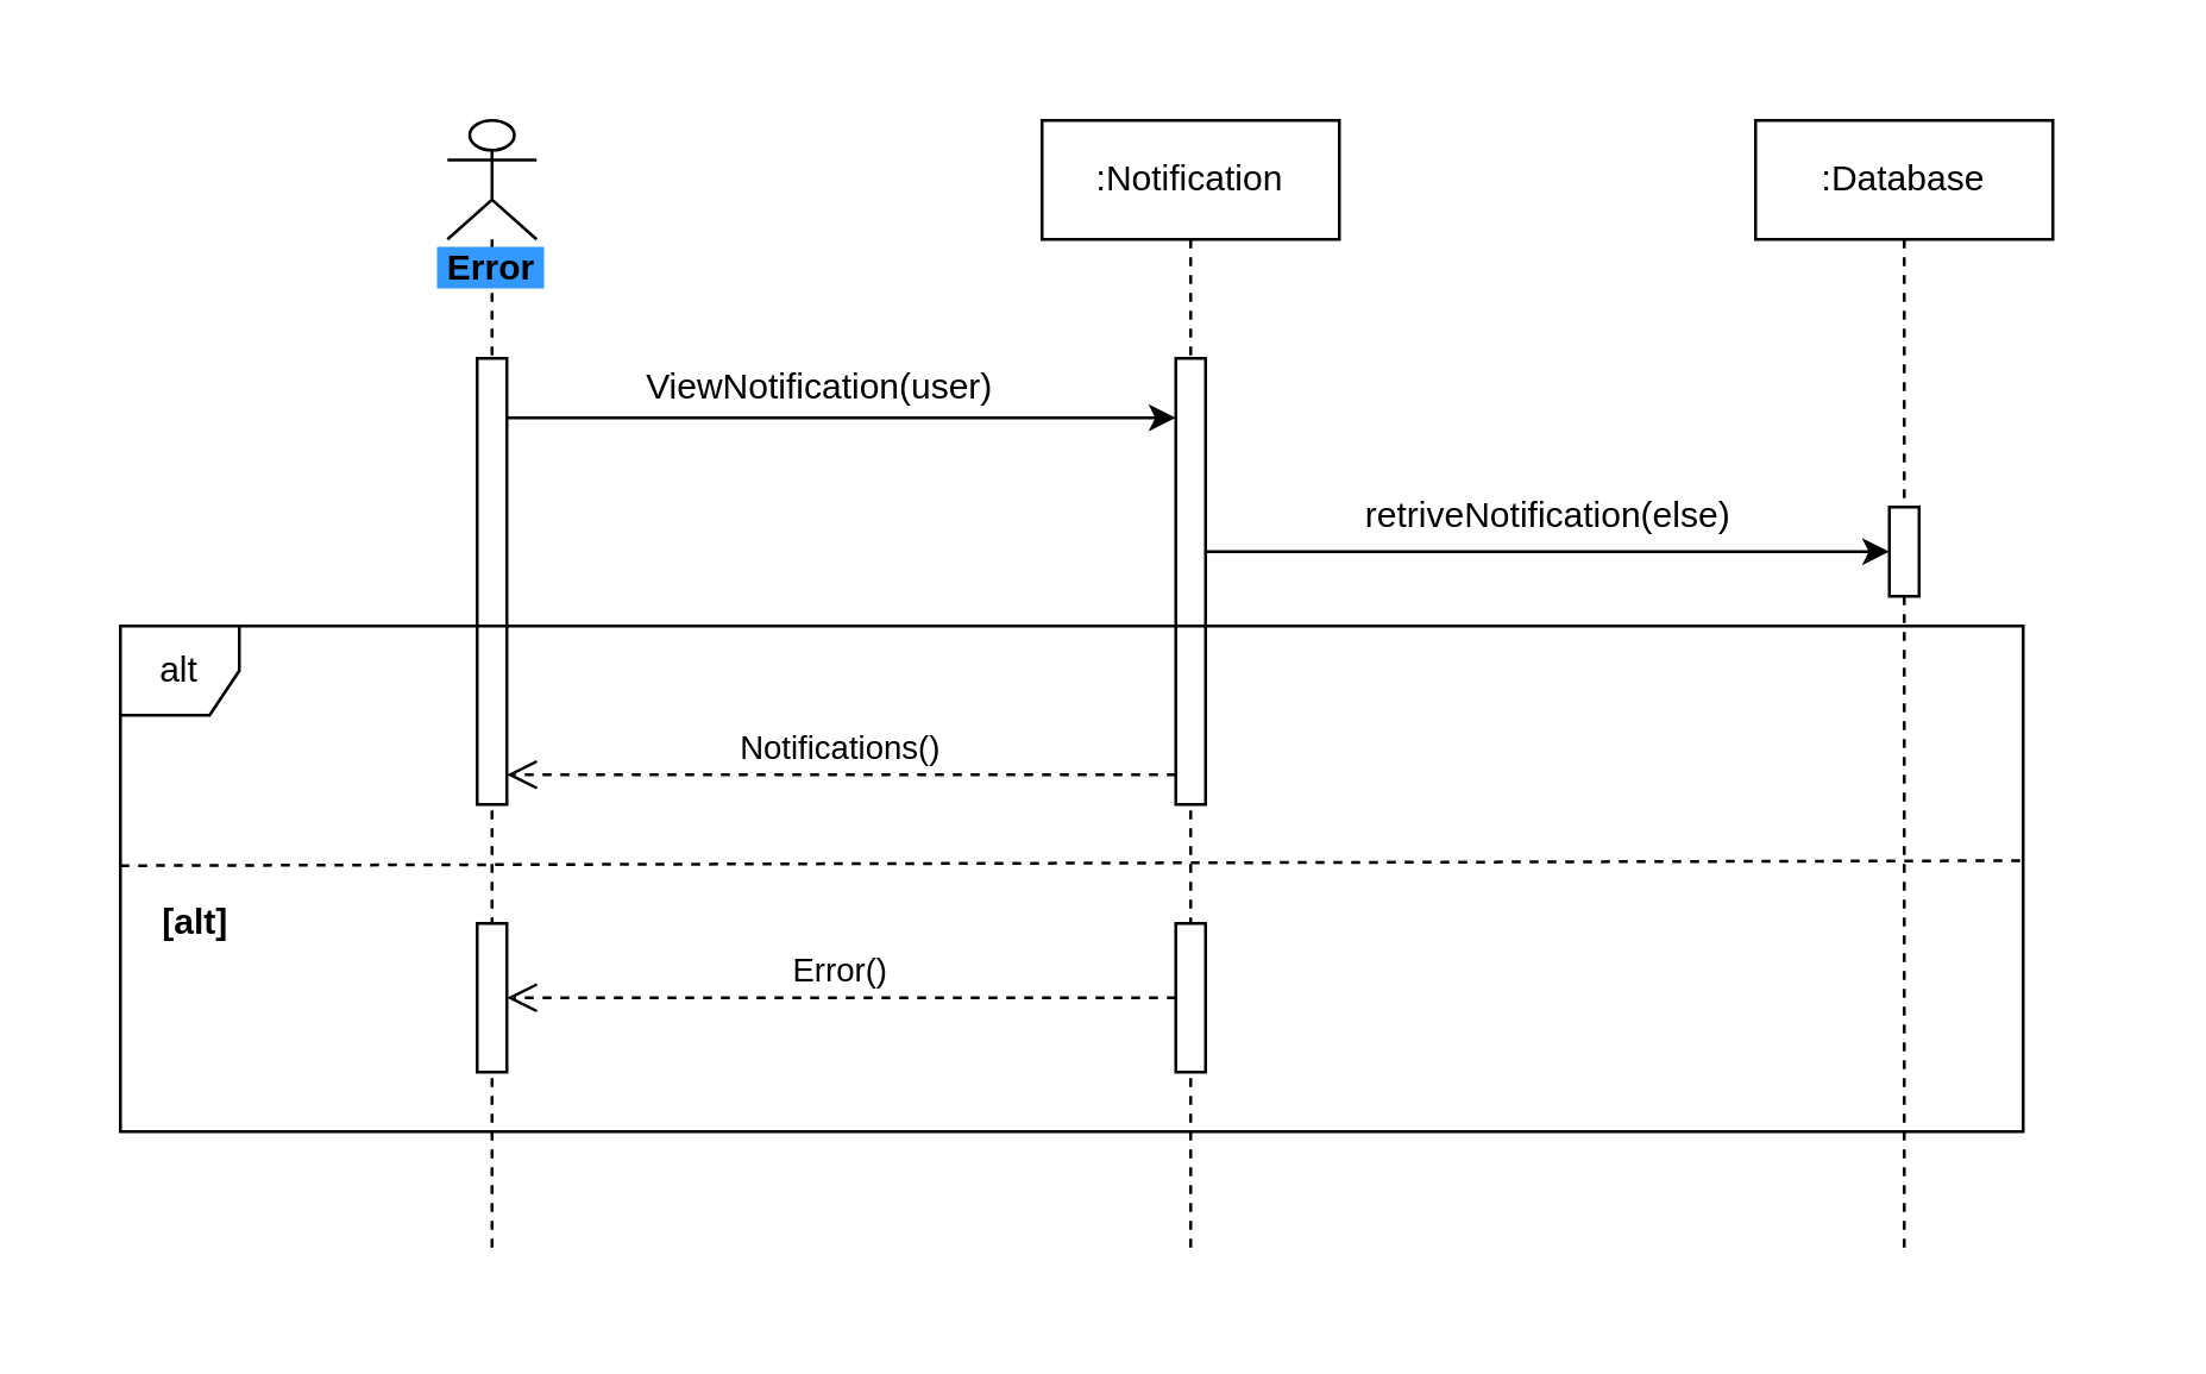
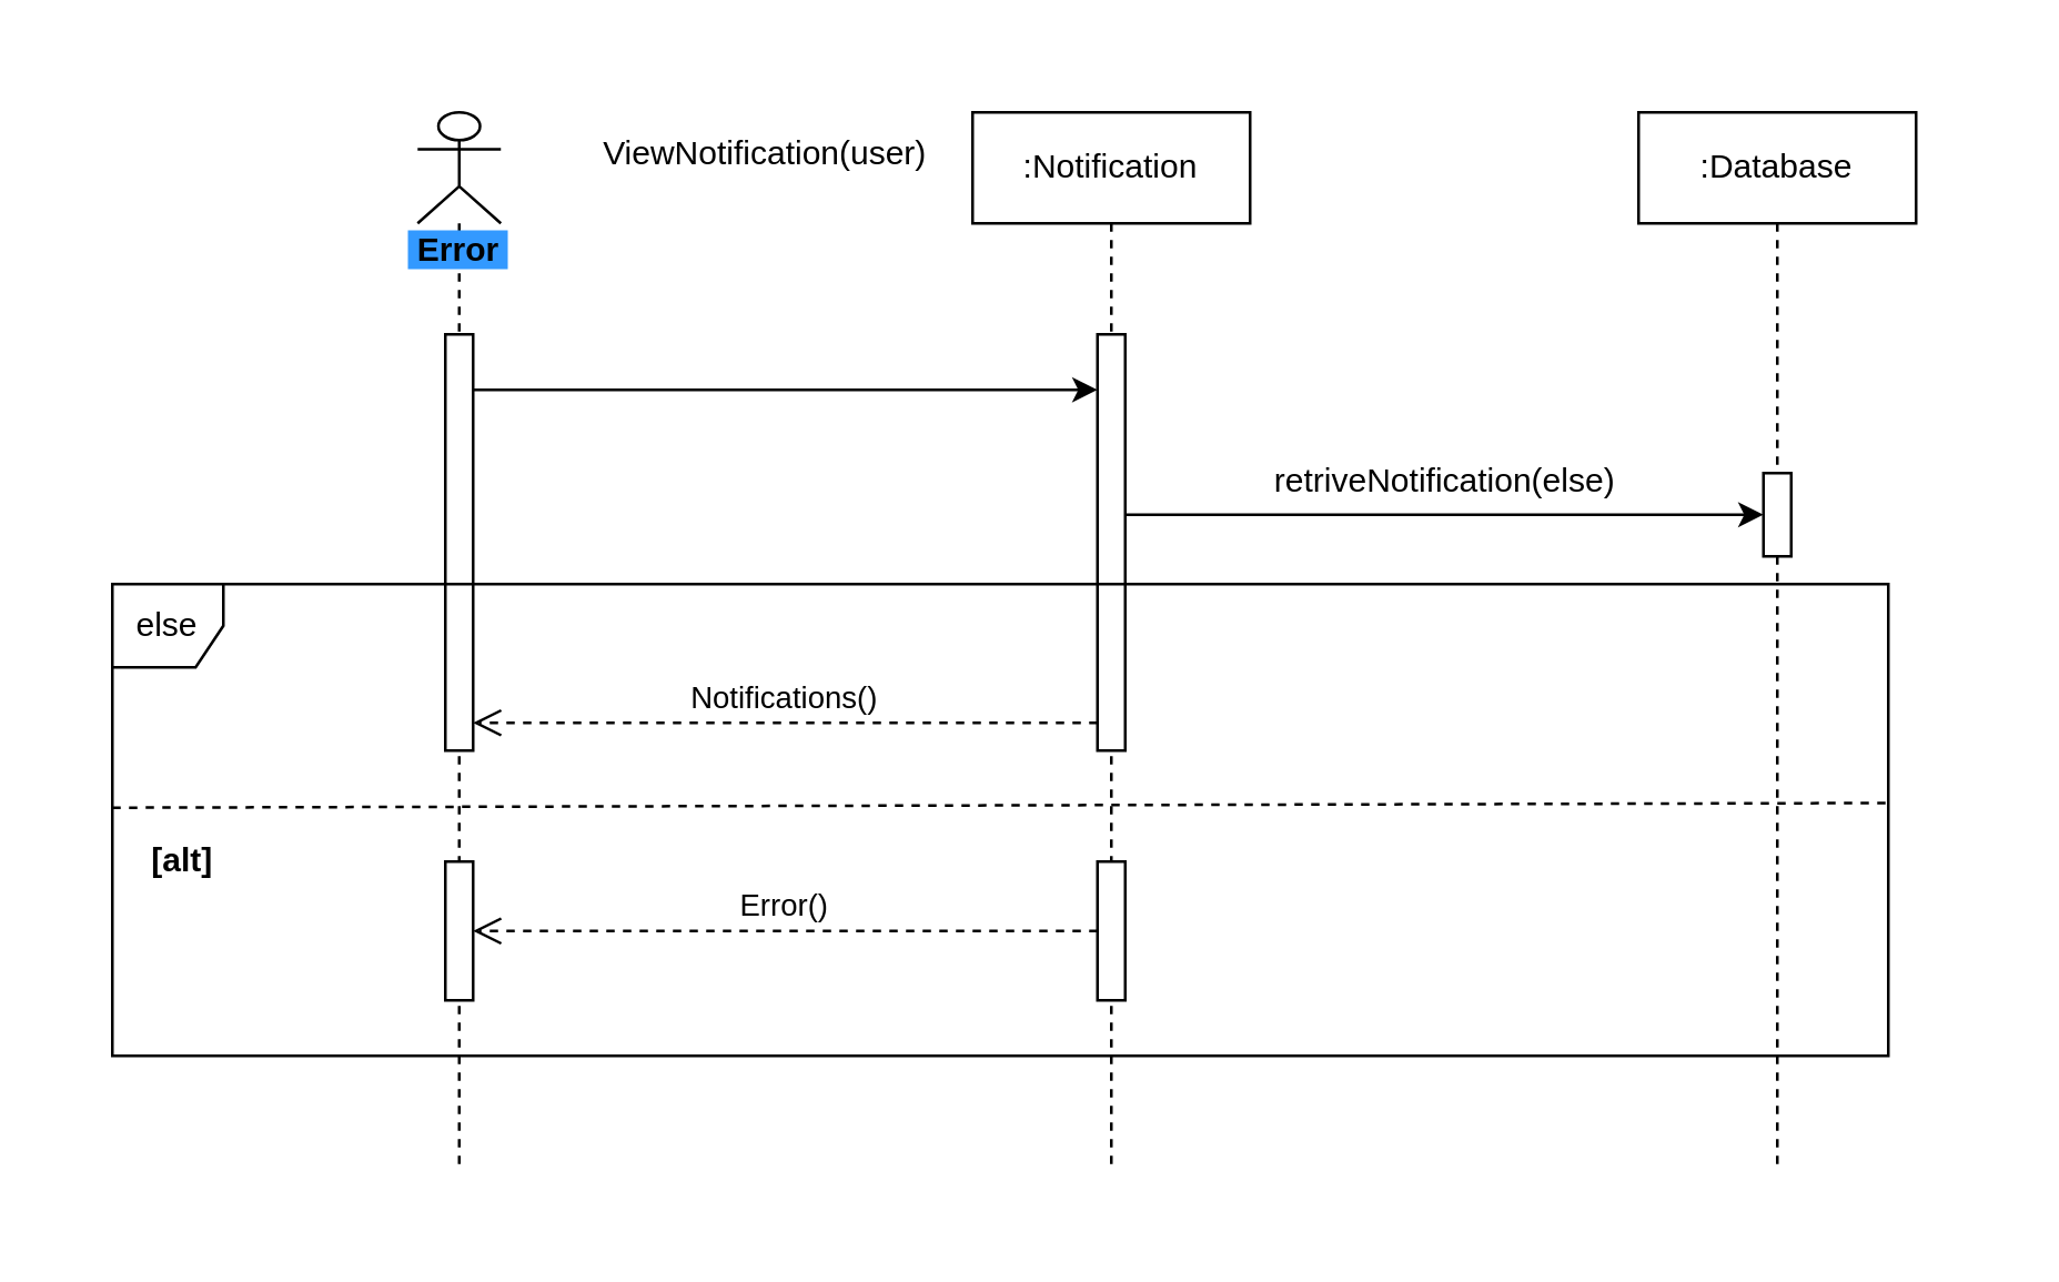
  <mxCell id="0" />
  <mxCell id="1" parent="0" />
  <mxCell id="2" value="" style="rounded=0;whiteSpace=wrap;html=1;strokeColor=none;" vertex="1" parent="1"><mxGeometry x="20" y="20" width="700" height="420" as="geometry" /></mxCell>
  <mxCell id="3" value="&lt;span style=&quot;background-color: rgb(51 , 153 , 255)&quot;&gt;&lt;b&gt;&amp;nbsp;Error&amp;nbsp;&lt;/b&gt;&lt;/span&gt;" style="shape=umlLifeline;participant=umlActor;perimeter=lifelinePerimeter;whiteSpace=wrap;html=1;container=1;collapsible=0;recursiveResize=0;verticalAlign=top;spacingTop=36;outlineConnect=0;" vertex="1" parent="1"><mxGeometry x="150" y="40" width="30" height="380" as="geometry" /></mxCell>
  <mxCell id="4" value="" style="html=1;points=[];perimeter=orthogonalPerimeter;" vertex="1" parent="3"><mxGeometry x="10" y="80" width="10" height="150" as="geometry" /></mxCell>
  <mxCell id="5" value="" style="html=1;points=[];perimeter=orthogonalPerimeter;" vertex="1" parent="3"><mxGeometry x="10" y="270" width="10" height="50" as="geometry" /></mxCell>
  <mxCell id="6" value=":Notification" style="shape=umlLifeline;perimeter=lifelinePerimeter;whiteSpace=wrap;html=1;container=1;collapsible=0;recursiveResize=0;outlineConnect=0;" vertex="1" parent="1"><mxGeometry x="350" y="40" width="100" height="380" as="geometry" /></mxCell>
  <mxCell id="7" value="" style="html=1;points=[];perimeter=orthogonalPerimeter;" vertex="1" parent="6"><mxGeometry x="45" y="80" width="10" height="150" as="geometry" /></mxCell>
  <mxCell id="8" value="" style="html=1;points=[];perimeter=orthogonalPerimeter;" vertex="1" parent="6"><mxGeometry x="45" y="270" width="10" height="50" as="geometry" /></mxCell>
  <mxCell id="9" value=":Database" style="shape=umlLifeline;perimeter=lifelinePerimeter;whiteSpace=wrap;html=1;container=1;collapsible=0;recursiveResize=0;outlineConnect=0;" vertex="1" parent="1"><mxGeometry x="590" y="40" width="100" height="380" as="geometry" /></mxCell>
  <mxCell id="10" value="" style="html=1;points=[];perimeter=orthogonalPerimeter;" vertex="1" parent="9"><mxGeometry x="45" y="130" width="10" height="30" as="geometry" /></mxCell>
  <mxCell id="11" value="" style="endArrow=classic;html=1;" edge="1" parent="1" source="4" target="7"><mxGeometry width="50" height="50" relative="1" as="geometry"><mxPoint x="270" y="190" as="sourcePoint" /><mxPoint x="320" y="140" as="targetPoint" /><Array as="points"><mxPoint x="290" y="140" /></Array></mxGeometry></mxCell>
- <mxCell id="12" value="ViewNotification(user)" style="text;html=1;align=center;verticalAlign=middle;resizable=0;points=[];autosize=1;" vertex="1" parent="1"><mxGeometry x="210" y="120" width="130" height="20" as="geometry" /></mxCell>
+ <mxCell id="12" value="ViewNotification(user)" style="text;html=1;align=center;verticalAlign=middle;resizable=0;points=[];autosize=1;" vertex="1" parent="1"><mxGeometry x="210" y="45" width="130" height="20" as="geometry" /></mxCell>
  <mxCell id="13" value="" style="endArrow=classic;html=1;" edge="1" parent="1" source="7" target="10"><mxGeometry width="50" height="50" relative="1" as="geometry"><mxPoint x="470" y="220" as="sourcePoint" /><mxPoint x="520" y="170" as="targetPoint" /><Array as="points"><mxPoint x="530" y="185" /></Array></mxGeometry></mxCell>
  <mxCell id="14" value="retriveNotification(else)" style="text;html=1;align=center;verticalAlign=middle;resizable=0;points=[];autosize=1;" vertex="1" parent="1"><mxGeometry x="450" y="163" width="140" height="20" as="geometry" /></mxCell>
  <mxCell id="15" value="Notifications()" style="html=1;verticalAlign=bottom;endArrow=open;dashed=1;endSize=8;" edge="1" parent="1" source="7" target="4"><mxGeometry relative="1" as="geometry"><mxPoint x="330" y="230" as="sourcePoint" /><mxPoint x="250" y="230" as="targetPoint" /><Array as="points"><mxPoint x="280" y="260" /></Array></mxGeometry></mxCell>
  <mxCell id="16" value="Error()" style="html=1;verticalAlign=bottom;endArrow=open;dashed=1;endSize=8;" edge="1" parent="1" source="8" target="5"><mxGeometry relative="1" as="geometry"><mxPoint x="340" y="340" as="sourcePoint" /><mxPoint x="260" y="340" as="targetPoint" /></mxGeometry></mxCell>
- <mxCell id="17" value="alt" style="shape=umlFrame;whiteSpace=wrap;html=1;width=40;height=30;" vertex="1" parent="1"><mxGeometry x="40" y="210" width="640" height="170" as="geometry" /></mxCell>
+ <mxCell id="17" value="else" style="shape=umlFrame;whiteSpace=wrap;html=1;width=40;height=30;" vertex="1" parent="1"><mxGeometry x="40" y="210" width="640" height="170" as="geometry" /></mxCell>
  <mxCell id="18" value="" style="endArrow=none;dashed=1;html=1;exitX=0;exitY=0.474;exitDx=0;exitDy=0;exitPerimeter=0;entryX=0.999;entryY=0.464;entryDx=0;entryDy=0;entryPerimeter=0;" edge="1" parent="1" source="17" target="17"><mxGeometry width="50" height="50" relative="1" as="geometry"><mxPoint x="270" y="660" as="sourcePoint" /><mxPoint x="320" y="610" as="targetPoint" /></mxGeometry></mxCell>
  <mxCell id="19" value="&lt;b&gt;[alt]&lt;/b&gt;" style="text;html=1;align=center;verticalAlign=middle;resizable=0;points=[];autosize=1;" vertex="1" parent="1"><mxGeometry x="40" y="300" width="50" height="20" as="geometry" /></mxCell>
